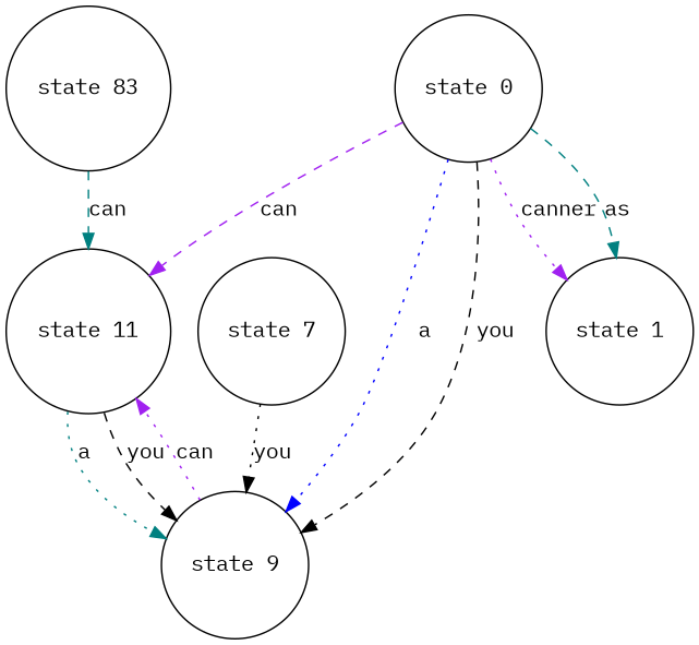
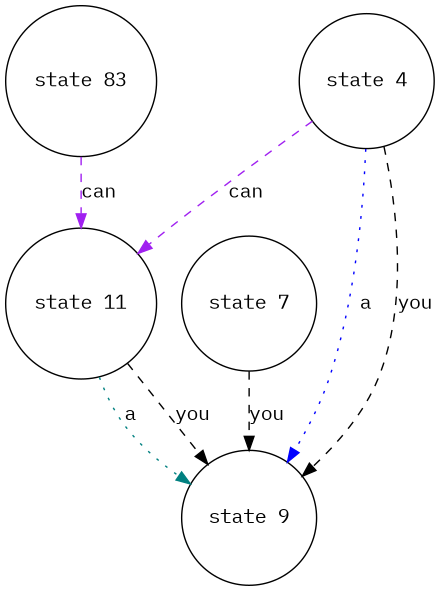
  digraph {
    fontname="IBM Plex Mono"
    node [fontname="IBM Plex Mono" ordering=out shape=circle]
    edge [color=purple fontname="IBM Plex Mono" style=dotted]
    "state 11"
    "state 9"
    "state 7"
-   "state 0"
-   "state 1"
+   "state 0" [label="state 4"]
    n6 [label="state 83"]
    "state 11" -> "state 9" [color=teal label=a]
    "state 11" -> "state 9" [color=black label=you style=dashed]
-   "state 9" -> "state 11" [label=can]
-   "state 7" -> "state 9" [color=black label=you]
+   "state 7" -> "state 9" [color=black label=you style=dashed]
    "state 0" -> "state 11" [label=can style=dashed]
    "state 0" -> "state 9" [color=blue label=a]
    "state 0" -> "state 9" [color=black label=you style=dashed]
-   "state 0" -> "state 1" [label=canner]
-   "state 0" -> "state 1" [color=teal label=as style=dashed]
-   n6 -> "state 11" [color=teal label=can style=dashed]
+   n6 -> "state 11" [label=can style=dashed]
  }
